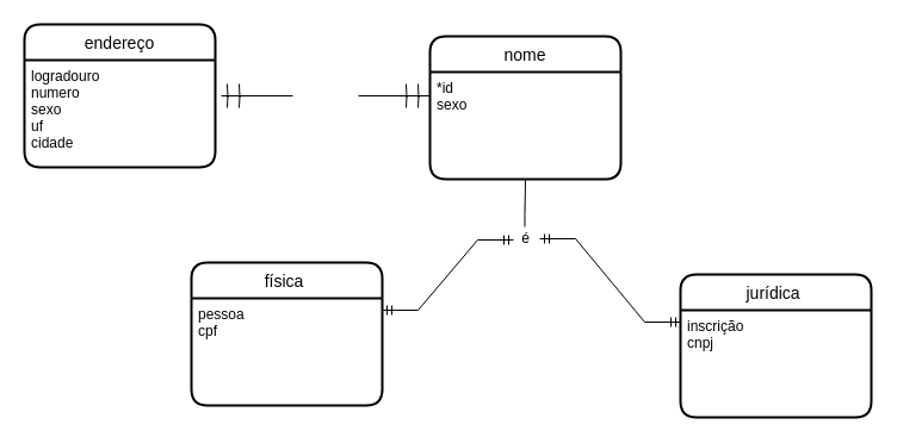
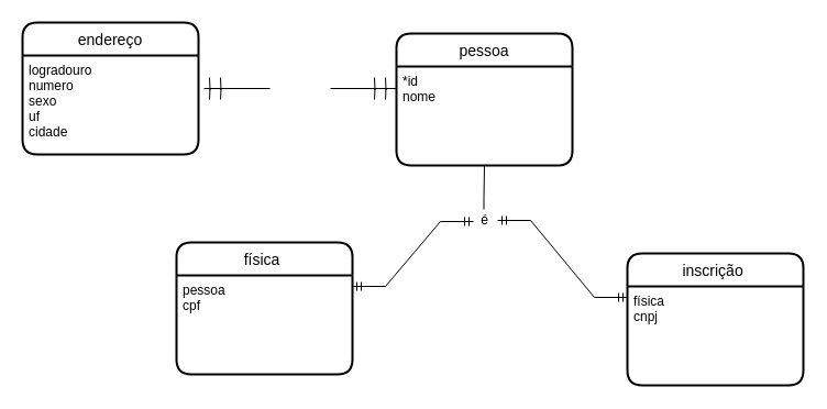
  <mxCell id="0" />
  <mxCell id="1" parent="0" />
  <mxCell id="2" value="física " style="swimlane;childLayout=stackLayout;horizontal=1;startSize=30;horizontalStack=0;rounded=1;fontSize=14;fontStyle=0;strokeWidth=2;resizeParent=0;resizeLast=1;shadow=0;dashed=0;align=center;" vertex="1" parent="1"><mxGeometry x="160" y="220" width="160" height="120" as="geometry" /></mxCell>
  <mxCell id="3" value="pessoa&#10;cpf" style="align=left;strokeColor=none;fillColor=none;spacingLeft=4;fontSize=12;verticalAlign=top;resizable=0;rotatable=0;part=1;" vertex="1" parent="2"><mxGeometry y="30" width="160" height="90" as="geometry" /></mxCell>
- <mxCell id="4" value="jurídica " style="swimlane;childLayout=stackLayout;horizontal=1;startSize=30;horizontalStack=0;rounded=1;fontSize=14;fontStyle=0;strokeWidth=2;resizeParent=0;resizeLast=1;shadow=0;dashed=0;align=center;" vertex="1" parent="1"><mxGeometry x="570" y="230" width="160" height="120" as="geometry" /></mxCell>
- <mxCell id="5" value="inscrição&#10;cnpj " style="align=left;strokeColor=none;fillColor=none;spacingLeft=4;fontSize=12;verticalAlign=top;resizable=0;rotatable=0;part=1;" vertex="1" parent="4"><mxGeometry y="30" width="160" height="90" as="geometry" /></mxCell>
- <mxCell id="6" value="nome" style="swimlane;childLayout=stackLayout;horizontal=1;startSize=30;horizontalStack=0;rounded=1;fontSize=14;fontStyle=0;strokeWidth=2;resizeParent=0;resizeLast=1;shadow=0;dashed=0;align=center;" vertex="1" parent="1"><mxGeometry x="360" y="30" width="160" height="120" as="geometry" /></mxCell>
- <mxCell id="7" value="*id&#10;sexo" style="align=left;strokeColor=none;fillColor=none;spacingLeft=4;fontSize=12;verticalAlign=top;resizable=0;rotatable=0;part=1;" vertex="1" parent="6"><mxGeometry y="30" width="160" height="90" as="geometry" /></mxCell>
+ <mxCell id="4" value="inscrição " style="swimlane;childLayout=stackLayout;horizontal=1;startSize=30;horizontalStack=0;rounded=1;fontSize=14;fontStyle=0;strokeWidth=2;resizeParent=0;resizeLast=1;shadow=0;dashed=0;align=center;" vertex="1" parent="1"><mxGeometry x="570" y="230" width="160" height="120" as="geometry" /></mxCell>
+ <mxCell id="5" value="física&#10;cnpj " style="align=left;strokeColor=none;fillColor=none;spacingLeft=4;fontSize=12;verticalAlign=top;resizable=0;rotatable=0;part=1;" vertex="1" parent="4"><mxGeometry y="30" width="160" height="90" as="geometry" /></mxCell>
+ <mxCell id="6" value="pessoa" style="swimlane;childLayout=stackLayout;horizontal=1;startSize=30;horizontalStack=0;rounded=1;fontSize=14;fontStyle=0;strokeWidth=2;resizeParent=0;resizeLast=1;shadow=0;dashed=0;align=center;" vertex="1" parent="1"><mxGeometry x="360" y="30" width="160" height="120" as="geometry" /></mxCell>
+ <mxCell id="7" value="*id&#10;nome" style="align=left;strokeColor=none;fillColor=none;spacingLeft=4;fontSize=12;verticalAlign=top;resizable=0;rotatable=0;part=1;" vertex="1" parent="6"><mxGeometry y="30" width="160" height="90" as="geometry" /></mxCell>
  <mxCell id="8" value="endereço" style="swimlane;childLayout=stackLayout;horizontal=1;startSize=30;horizontalStack=0;rounded=1;fontSize=14;fontStyle=0;strokeWidth=2;resizeParent=0;resizeLast=1;shadow=0;dashed=0;align=center;" vertex="1" parent="1"><mxGeometry x="20" y="20" width="160" height="120" as="geometry" /></mxCell>
  <mxCell id="9" value="logradouro&#10;numero&#10;sexo&#10;uf&#10;cidade" style="align=left;strokeColor=none;fillColor=none;spacingLeft=4;fontSize=12;verticalAlign=top;resizable=0;rotatable=0;part=1;" vertex="1" parent="8"><mxGeometry y="30" width="160" height="90" as="geometry" /></mxCell>
  <mxCell id="10" value="é" style="text;html=1;align=center;verticalAlign=middle;resizable=0;points=[];autosize=1;strokeColor=none;fillColor=none;" vertex="1" parent="1"><mxGeometry x="430" y="190" width="20" height="20" as="geometry" /></mxCell>
  <mxCell id="11" value="" style="line;strokeWidth=1;rotatable=0;dashed=0;labelPosition=right;align=left;verticalAlign=middle;spacingTop=0;spacingLeft=6;points=[];portConstraint=eastwest;" vertex="1" parent="1"><mxGeometry x="185" y="75" width="60" height="10" as="geometry" /></mxCell>
  <mxCell id="12" value="" style="line;strokeWidth=1;rotatable=0;dashed=0;labelPosition=right;align=left;verticalAlign=middle;spacingTop=0;spacingLeft=6;points=[];portConstraint=eastwest;" vertex="1" parent="1"><mxGeometry x="300" y="75" width="60" height="10" as="geometry" /></mxCell>
  <mxCell id="13" value="" style="endArrow=none;html=1;rounded=0;edgeStyle=orthogonalEdgeStyle;" edge="1" parent="1"><mxGeometry relative="1" as="geometry"><mxPoint x="190" y="90" as="sourcePoint" /><mxPoint x="190" y="70" as="targetPoint" /></mxGeometry></mxCell>
  <mxCell id="14" value="" style="resizable=0;html=1;align=right;verticalAlign=bottom;" connectable="0" vertex="1" parent="13"><mxGeometry x="1" relative="1" as="geometry" /></mxCell>
  <mxCell id="15" value="" style="endArrow=none;html=1;rounded=0;edgeStyle=orthogonalEdgeStyle;" edge="1" parent="1"><mxGeometry relative="1" as="geometry"><mxPoint x="350" y="90" as="sourcePoint" /><mxPoint x="350" y="70" as="targetPoint" /></mxGeometry></mxCell>
  <mxCell id="16" value="" style="resizable=0;html=1;align=right;verticalAlign=bottom;" connectable="0" vertex="1" parent="15"><mxGeometry x="1" relative="1" as="geometry" /></mxCell>
  <mxCell id="17" value="" style="endArrow=none;html=1;rounded=0;edgeStyle=orthogonalEdgeStyle;" edge="1" parent="1"><mxGeometry relative="1" as="geometry"><mxPoint x="200" y="90" as="sourcePoint" /><mxPoint x="200" y="70" as="targetPoint" /></mxGeometry></mxCell>
  <mxCell id="18" value="" style="resizable=0;html=1;align=right;verticalAlign=bottom;" connectable="0" vertex="1" parent="17"><mxGeometry x="1" relative="1" as="geometry" /></mxCell>
  <mxCell id="19" value="" style="endArrow=none;html=1;rounded=0;edgeStyle=orthogonalEdgeStyle;" edge="1" parent="1"><mxGeometry relative="1" as="geometry"><mxPoint x="340" y="90" as="sourcePoint" /><mxPoint x="340" y="70" as="targetPoint" /></mxGeometry></mxCell>
  <mxCell id="20" value="" style="resizable=0;html=1;align=right;verticalAlign=bottom;" connectable="0" vertex="1" parent="19"><mxGeometry x="1" relative="1" as="geometry" /></mxCell>
  <mxCell id="21" value="" style="edgeStyle=entityRelationEdgeStyle;fontSize=12;html=1;endArrow=ERmandOne;startArrow=ERmandOne;rounded=0;" edge="1" parent="1"><mxGeometry width="100" height="100" relative="1" as="geometry"><mxPoint x="320" y="260" as="sourcePoint" /><mxPoint x="430" y="201" as="targetPoint" /></mxGeometry></mxCell>
  <mxCell id="22" value="" style="edgeStyle=entityRelationEdgeStyle;fontSize=12;html=1;endArrow=ERmandOne;startArrow=ERmandOne;rounded=0;exitX=1.1;exitY=0.5;exitDx=0;exitDy=0;exitPerimeter=0;" edge="1" parent="1" source="10"><mxGeometry width="100" height="100" relative="1" as="geometry"><mxPoint x="460" y="200" as="sourcePoint" /><mxPoint x="570" y="270" as="targetPoint" /></mxGeometry></mxCell>
  <mxCell id="23" value="" style="endArrow=none;html=1;rounded=0;edgeStyle=orthogonalEdgeStyle;" edge="1" parent="1"><mxGeometry relative="1" as="geometry"><mxPoint x="439.5" y="190" as="sourcePoint" /><mxPoint x="440" y="150" as="targetPoint" /><Array as="points"><mxPoint x="440" y="180" /><mxPoint x="440" y="180" /></Array></mxGeometry></mxCell>
  <mxCell id="24" value="" style="resizable=0;html=1;align=right;verticalAlign=bottom;" connectable="0" vertex="1" parent="23"><mxGeometry x="1" relative="1" as="geometry" /></mxCell>
